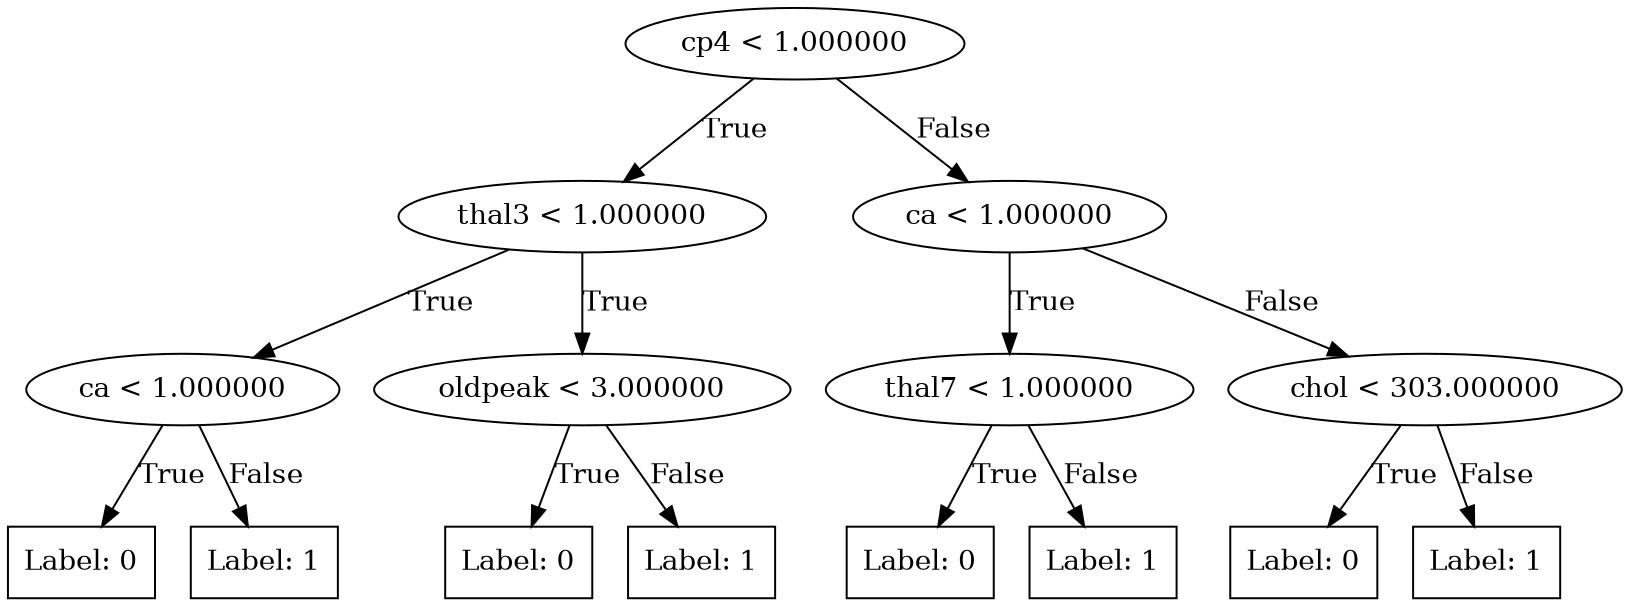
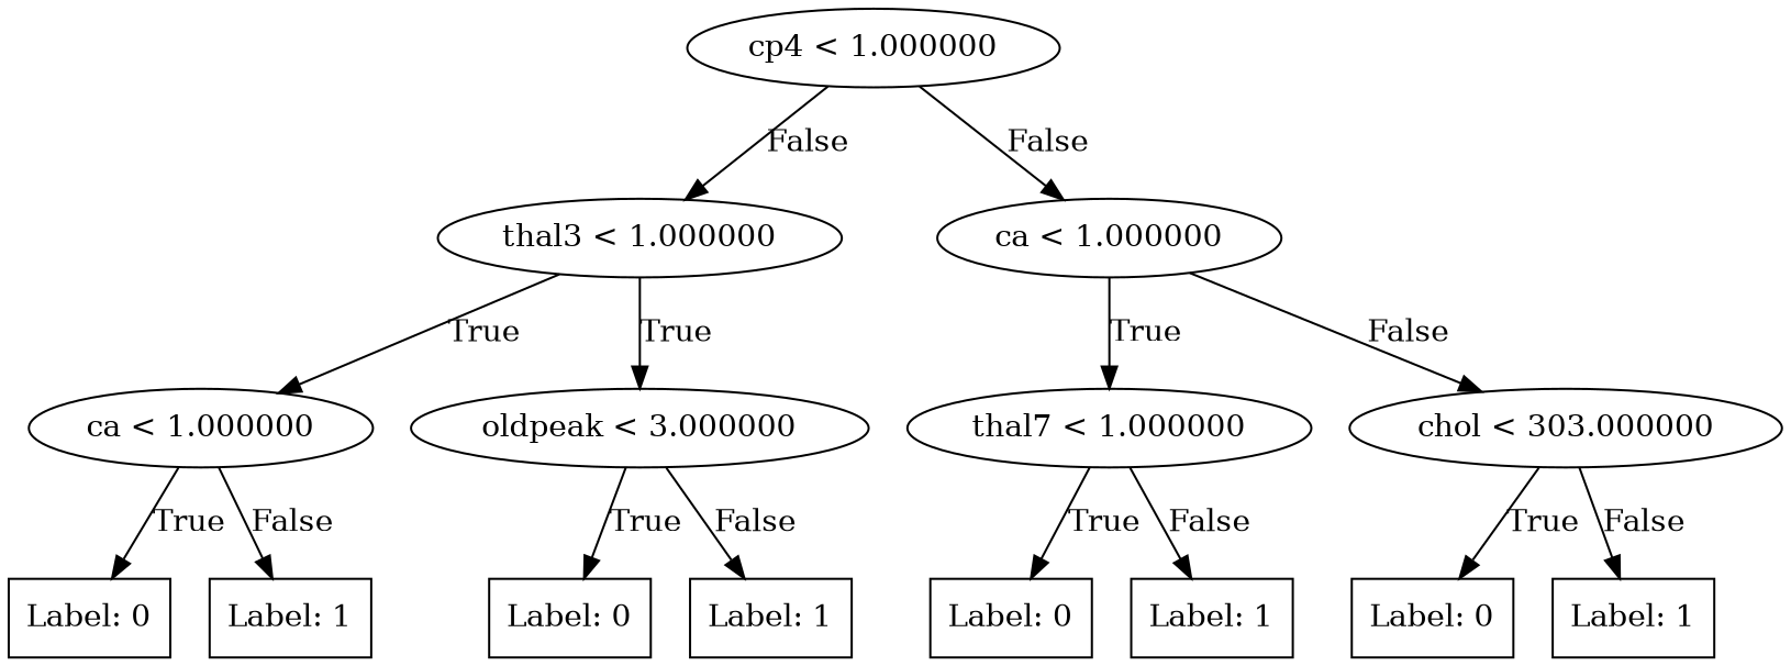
  digraph {
    node [shape=box]
    n1 [label="cp4 < 1.000000" shape=""]
    n2 [label="thal3 < 1.000000" shape=""]
    n3 [label="ca < 1.000000" shape=""]
    n4 [label="ca < 1.000000" shape=""]
    n5 [label="oldpeak < 3.000000" shape=""]
    n6 [label="thal7 < 1.000000" shape=""]
    n7 [label="chol < 303.000000" shape=""]
    n8 [label="Label: 0"]
    n9 [label="Label: 1"]
    n10 [label="Label: 0"]
    n11 [label="Label: 1"]
    n12 [label="Label: 0"]
    n13 [label="Label: 1"]
    n14 [label="Label: 0"]
    n15 [label="Label: 1"]
-   n1 -> n2 [label=True]
+   n1 -> n2 [label=False]
    n1 -> n3 [label=False]
    n2 -> n4 [label=True]
    n2 -> n5 [label=True]
    n3 -> n6 [label=True]
    n3 -> n7 [label=False]
    n4 -> n8 [label=True]
    n4 -> n9 [label=False]
    n5 -> n10 [label=True]
    n5 -> n11 [label=False]
    n6 -> n12 [label=True]
    n6 -> n13 [label=False]
    n7 -> n14 [label=True]
    n7 -> n15 [label=False]
  }
